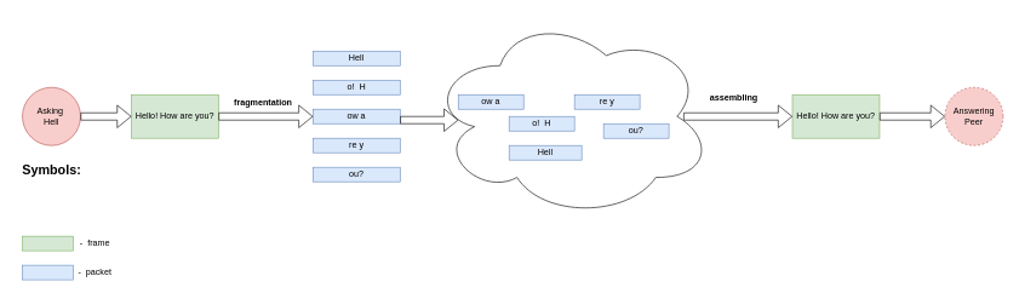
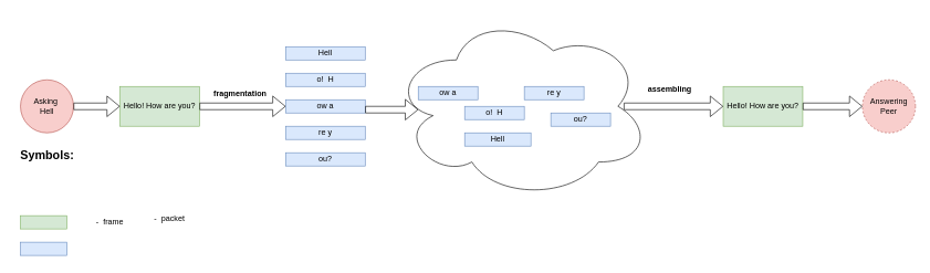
  <mxCell id="0" />
  <mxCell id="1" parent="0" />
  <mxCell id="2" value="" style="ellipse;shape=cloud;whiteSpace=wrap;html=1;" vertex="1" parent="1"><mxGeometry x="590" y="20" width="390" height="280" as="geometry" /></mxCell>
  <mxCell id="3" value="Answering&lt;br&gt;Peer" style="ellipse;whiteSpace=wrap;html=1;aspect=fixed;fillColor=#f8cecc;strokeColor=#b85450;dashed=1;" vertex="1" parent="1"><mxGeometry x="1300" y="120" width="80" height="80" as="geometry" /></mxCell>
  <mxCell id="4" value="Asking&amp;nbsp;&lt;br&gt;Hell" style="ellipse;whiteSpace=wrap;html=1;aspect=fixed;fillColor=#f8cecc;strokeColor=#b85450;" vertex="1" parent="1"><mxGeometry x="30" y="120" width="80" height="80" as="geometry" /></mxCell>
  <mxCell id="5" value="Hello! How are you?" style="rounded=0;whiteSpace=wrap;html=1;fillColor=#d5e8d4;strokeColor=#82b366;" vertex="1" parent="1"><mxGeometry x="180" y="130" width="120" height="60" as="geometry" /></mxCell>
  <mxCell id="6" value="Hell" style="rounded=0;whiteSpace=wrap;html=1;fillColor=#dae8fc;strokeColor=#6c8ebf;" vertex="1" parent="1"><mxGeometry x="430" y="70" width="120" height="20" as="geometry" /></mxCell>
  <mxCell id="7" value="o! &amp;nbsp;H" style="rounded=0;whiteSpace=wrap;html=1;fillColor=#dae8fc;strokeColor=#6c8ebf;" vertex="1" parent="1"><mxGeometry x="430" y="110" width="120" height="20" as="geometry" /></mxCell>
  <mxCell id="8" value="ow a" style="rounded=0;whiteSpace=wrap;html=1;fillColor=#dae8fc;strokeColor=#6c8ebf;" vertex="1" parent="1"><mxGeometry x="430" y="150" width="120" height="20" as="geometry" /></mxCell>
  <mxCell id="9" value="re y" style="rounded=0;whiteSpace=wrap;html=1;fillColor=#dae8fc;strokeColor=#6c8ebf;" vertex="1" parent="1"><mxGeometry x="430" y="190" width="120" height="20" as="geometry" /></mxCell>
  <mxCell id="10" value="ou?" style="rounded=0;whiteSpace=wrap;html=1;fillColor=#dae8fc;strokeColor=#6c8ebf;" vertex="1" parent="1"><mxGeometry x="430" y="230" width="120" height="20" as="geometry" /></mxCell>
  <mxCell id="11" value="" style="shape=flexArrow;endArrow=classic;html=1;rounded=0;exitX=1;exitY=0.5;exitDx=0;exitDy=0;entryX=0;entryY=0.5;entryDx=0;entryDy=0;" edge="1" parent="1" source="4" target="5"><mxGeometry width="50" height="50" relative="1" as="geometry"><mxPoint x="130" y="190" as="sourcePoint" /><mxPoint x="180" y="140" as="targetPoint" /></mxGeometry></mxCell>
  <mxCell id="12" value="" style="shape=flexArrow;endArrow=classic;html=1;rounded=0;exitX=1;exitY=0.5;exitDx=0;exitDy=0;entryX=0;entryY=0.5;entryDx=0;entryDy=0;" edge="1" parent="1" source="5" target="8"><mxGeometry width="50" height="50" relative="1" as="geometry"><mxPoint x="640" y="420" as="sourcePoint" /><mxPoint x="690" y="370" as="targetPoint" /></mxGeometry></mxCell>
  <mxCell id="13" value="&lt;b&gt;fragmentation&lt;/b&gt;" style="edgeLabel;html=1;align=center;verticalAlign=middle;resizable=0;points=[];fontSize=12;" vertex="1" connectable="0" parent="12"><mxGeometry x="-0.46" y="6" relative="1" as="geometry"><mxPoint x="25" y="-14" as="offset" /></mxGeometry></mxCell>
  <mxCell id="14" value="Hell" style="rounded=0;whiteSpace=wrap;html=1;fillColor=#dae8fc;strokeColor=#6c8ebf;" vertex="1" parent="1"><mxGeometry x="700" y="200" width="100" height="20" as="geometry" /></mxCell>
  <mxCell id="15" value="o! &amp;nbsp;H" style="rounded=0;whiteSpace=wrap;html=1;fillColor=#dae8fc;strokeColor=#6c8ebf;" vertex="1" parent="1"><mxGeometry x="700" y="160" width="90" height="20" as="geometry" /></mxCell>
  <mxCell id="16" value="ow a" style="rounded=0;whiteSpace=wrap;html=1;fillColor=#dae8fc;strokeColor=#6c8ebf;" vertex="1" parent="1"><mxGeometry x="630" y="130" width="90" height="20" as="geometry" /></mxCell>
  <mxCell id="17" value="re y" style="rounded=0;whiteSpace=wrap;html=1;fillColor=#dae8fc;strokeColor=#6c8ebf;" vertex="1" parent="1"><mxGeometry x="790" y="130" width="90" height="20" as="geometry" /></mxCell>
  <mxCell id="18" value="ou?" style="rounded=0;whiteSpace=wrap;html=1;fillColor=#dae8fc;strokeColor=#6c8ebf;" vertex="1" parent="1"><mxGeometry x="830" y="170" width="90" height="20" as="geometry" /></mxCell>
  <mxCell id="19" value="" style="shape=flexArrow;endArrow=classic;html=1;rounded=0;exitX=1;exitY=0.75;exitDx=0;exitDy=0;" edge="1" parent="1" source="8"><mxGeometry width="50" height="50" relative="1" as="geometry"><mxPoint x="640" y="420" as="sourcePoint" /><mxPoint x="630" y="165" as="targetPoint" /></mxGeometry></mxCell>
  <mxCell id="20" value="Hello! How are you?" style="rounded=0;whiteSpace=wrap;html=1;fillColor=#d5e8d4;strokeColor=#82b366;" vertex="1" parent="1"><mxGeometry x="1090" y="130" width="120" height="60" as="geometry" /></mxCell>
  <mxCell id="21" value="" style="shape=flexArrow;endArrow=classic;html=1;rounded=0;entryX=0;entryY=0.5;entryDx=0;entryDy=0;" edge="1" parent="1" target="20"><mxGeometry width="50" height="50" relative="1" as="geometry"><mxPoint x="940" y="160" as="sourcePoint" /><mxPoint x="690" y="370" as="targetPoint" /></mxGeometry></mxCell>
  <mxCell id="22" value="&lt;font style=&quot;font-size: 12px&quot;&gt;&lt;b&gt;assembling&lt;/b&gt;&lt;/font&gt;" style="edgeLabel;html=1;align=center;verticalAlign=middle;resizable=0;points=[];fontSize=24;" vertex="1" connectable="0" parent="21"><mxGeometry x="-0.2" y="2" relative="1" as="geometry"><mxPoint x="8" y="-28" as="offset" /></mxGeometry></mxCell>
  <mxCell id="23" value="" style="shape=flexArrow;endArrow=classic;html=1;rounded=0;entryX=0;entryY=0.5;entryDx=0;entryDy=0;exitX=1;exitY=0.5;exitDx=0;exitDy=0;" edge="1" parent="1" source="20" target="3"><mxGeometry width="50" height="50" relative="1" as="geometry"><mxPoint x="700" y="350" as="sourcePoint" /><mxPoint x="750" y="300" as="targetPoint" /></mxGeometry></mxCell>
  <mxCell id="24" value="" style="rounded=0;whiteSpace=wrap;html=1;fontSize=12;fillColor=#d5e8d4;strokeColor=#82b366;" vertex="1" parent="1"><mxGeometry x="30" y="325" width="70" height="20" as="geometry" /></mxCell>
  <mxCell id="25" value="" style="rounded=0;whiteSpace=wrap;html=1;fontSize=12;fillColor=#dae8fc;strokeColor=#6c8ebf;" vertex="1" parent="1"><mxGeometry x="30" y="365" width="70" height="20" as="geometry" /></mxCell>
- <mxCell id="26" value="- &amp;nbsp;frame" style="text;html=1;strokeColor=none;fillColor=none;align=center;verticalAlign=middle;whiteSpace=wrap;rounded=0;fontSize=12;" vertex="1" parent="1"><mxGeometry x="100" y="320" width="60" height="30" as="geometry" /></mxCell>
- <mxCell id="27" value="- &amp;nbsp;packet" style="text;html=1;strokeColor=none;fillColor=none;align=center;verticalAlign=middle;whiteSpace=wrap;rounded=0;fontSize=12;" vertex="1" parent="1"><mxGeometry x="100" y="360" width="60" height="30" as="geometry" /></mxCell>
+ <mxCell id="26" value="- &amp;nbsp;frame" style="text;html=1;strokeColor=none;fillColor=none;align=center;verticalAlign=middle;whiteSpace=wrap;rounded=0;fontSize=12;" vertex="1" parent="1"><mxGeometry x="135" y="320" width="60" height="30" as="geometry" /></mxCell>
+ <mxCell id="27" value="- &amp;nbsp;packet" style="text;html=1;strokeColor=none;fillColor=none;align=center;verticalAlign=middle;whiteSpace=wrap;rounded=0;fontSize=12;" vertex="1" parent="1"><mxGeometry x="225" y="315" width="60" height="30" as="geometry" /></mxCell>
  <mxCell id="28" value="&lt;b&gt;&lt;font style=&quot;font-size: 18px&quot;&gt;Symbols:&lt;/font&gt;&lt;/b&gt;" style="text;html=1;align=center;verticalAlign=middle;resizable=0;points=[];autosize=1;strokeColor=none;fillColor=none;fontSize=12;" vertex="1" parent="1"><mxGeometry x="20" y="225" width="100" height="20" as="geometry" /></mxCell>
